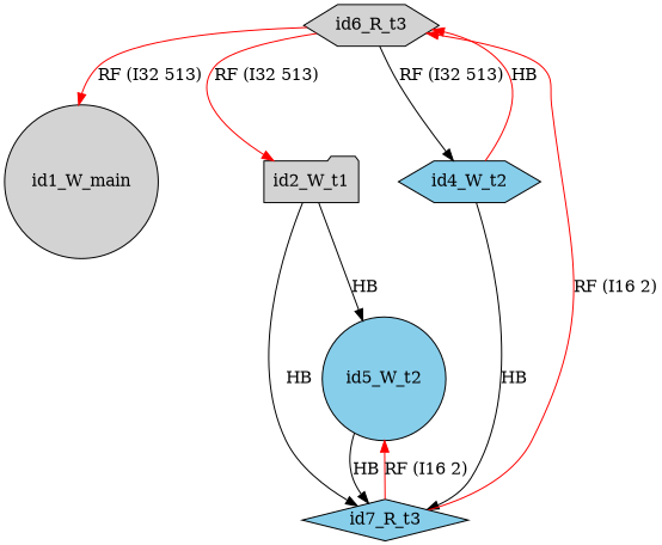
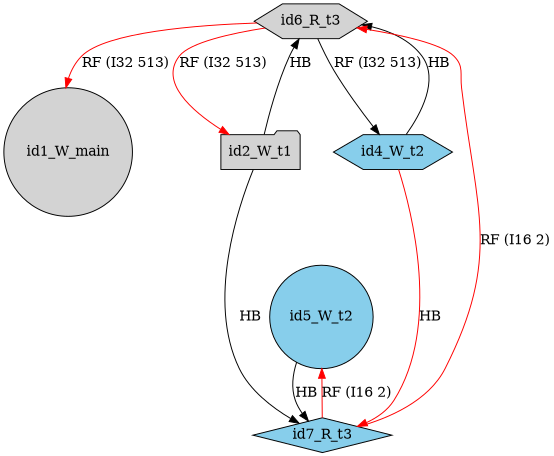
  digraph {
    rankdir=TB
    splines=true
    node [fillcolor=lightgrey shape=hexagon style=filled]
    edge [color=black]
    id6_R_t3
    id1_W_main [shape=circle]
    id2_W_t1 [shape=folder]
    id4_W_t2 [fillcolor=skyblue]
    id7_R_t3 [fillcolor=skyblue shape=diamond]
    id5_W_t2 [fillcolor=skyblue shape=circle]
    id6_R_t3 -> id1_W_main [color=red label="RF (I32 513)"]
    id6_R_t3 -> id2_W_t1 [color=red label="RF (I32 513)"]
    id6_R_t3 -> id4_W_t2 [label="RF (I32 513)"]
-   id2_W_t1 -> id5_W_t2 [label=HB]
+   id2_W_t1 -> id6_R_t3 [label=HB]
    id2_W_t1 -> id7_R_t3 [label=HB]
-   id4_W_t2 -> id6_R_t3 [color=red label=HB]
-   id4_W_t2 -> id7_R_t3 [label=HB]
+   id4_W_t2 -> id6_R_t3 [label=HB]
+   id4_W_t2 -> id7_R_t3 [color=red label=HB]
    id7_R_t3 -> id6_R_t3 [color=red label="RF (I16 2)"]
    id7_R_t3 -> id5_W_t2 [color=red label="RF (I16 2)"]
    id5_W_t2 -> id7_R_t3 [label=HB]
  }
